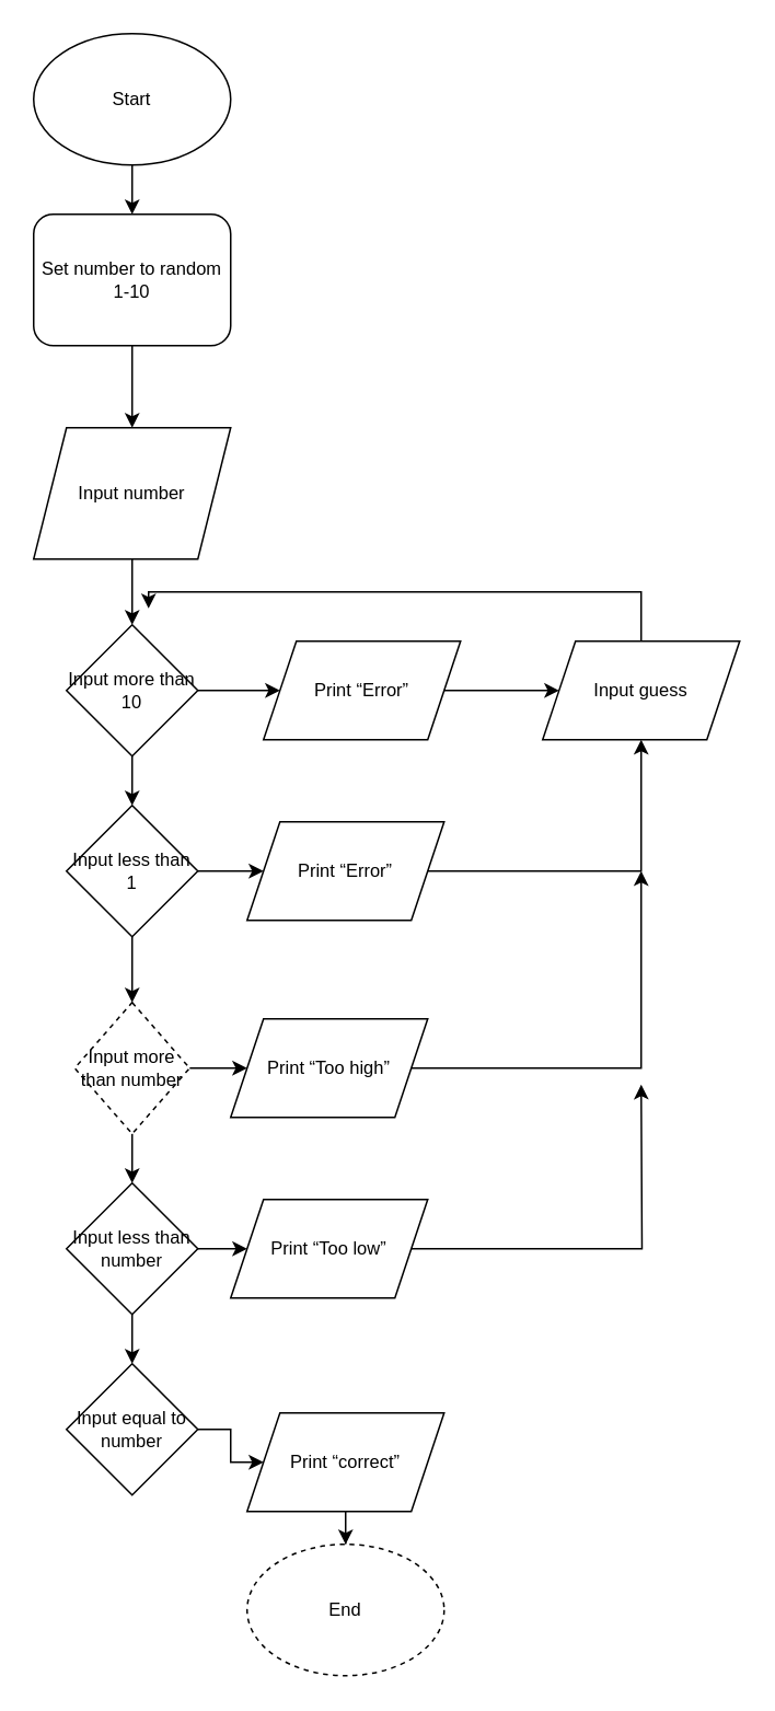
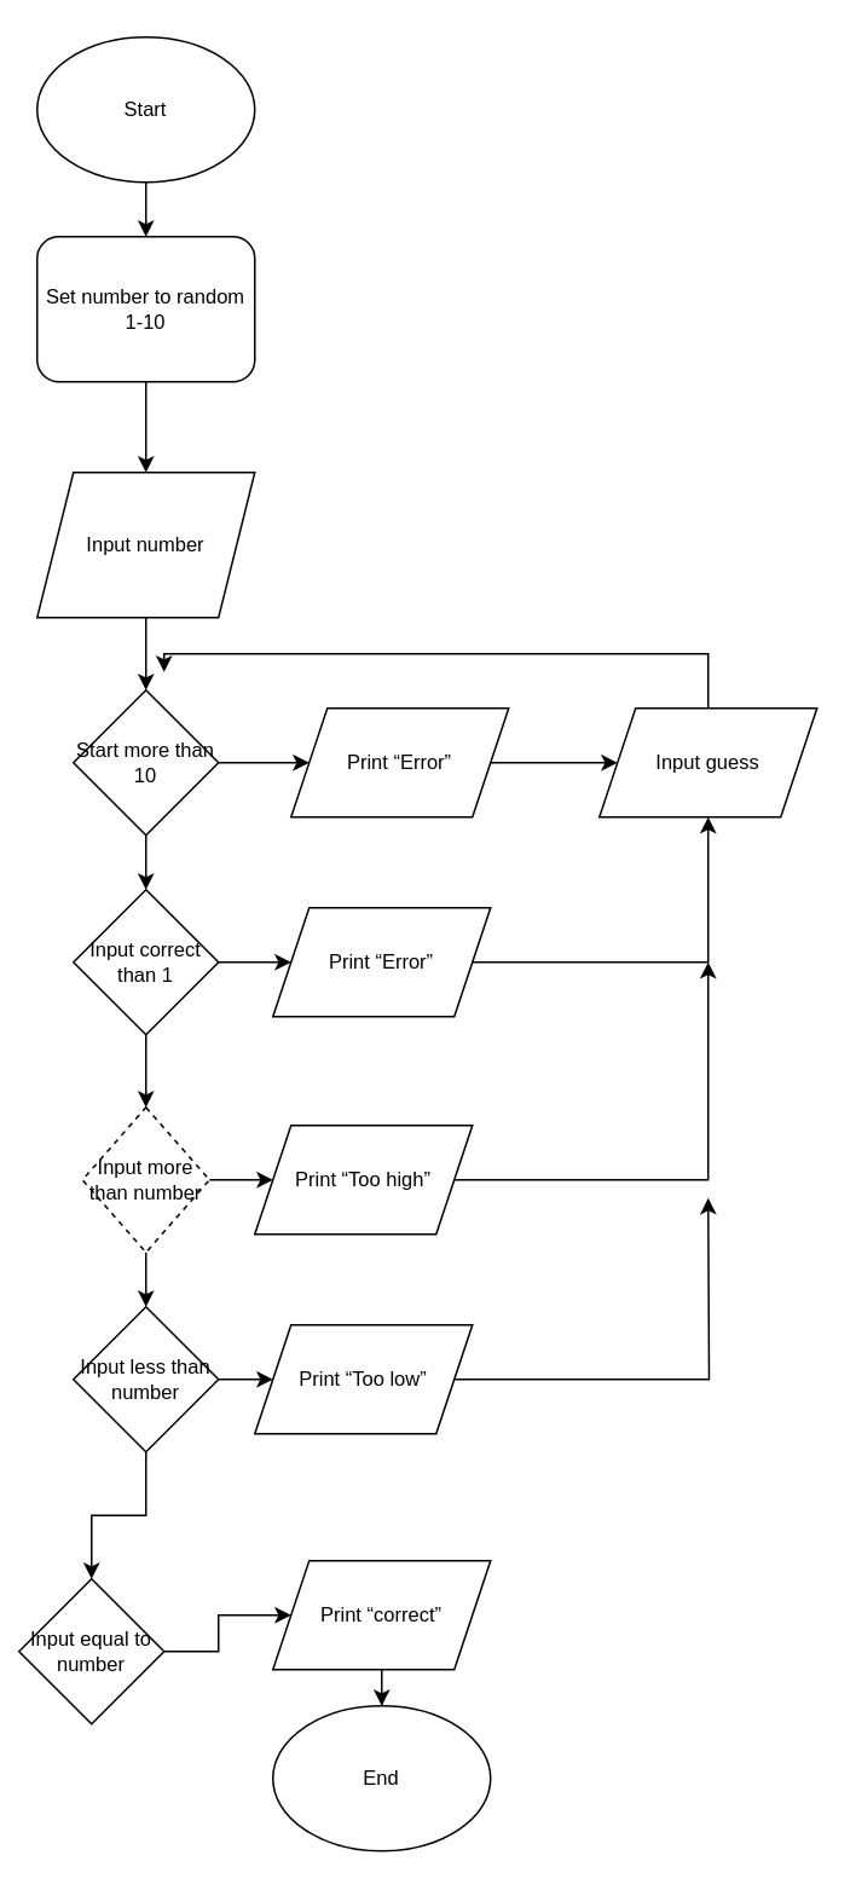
  <mxCell id="0" />
  <mxCell id="1" parent="0" />
  <mxCell id="2" style="edgeStyle=orthogonalEdgeStyle;shape=connector;rounded=0;orthogonalLoop=1;jettySize=auto;html=1;labelBackgroundColor=default;strokeColor=default;fontFamily=Helvetica;fontSize=11;fontColor=default;endArrow=classic;" edge="1" parent="1" source="3" target="5"><mxGeometry relative="1" as="geometry"><mxPoint x="80" y="400" as="targetPoint" /></mxGeometry></mxCell>
  <mxCell id="3" value="Start" style="ellipse;whiteSpace=wrap;html=1;fontFamily=Helvetica;fontSize=11;fontColor=default;" vertex="1" parent="1"><mxGeometry x="20" y="20" width="120" height="80" as="geometry" /></mxCell>
  <mxCell id="4" style="edgeStyle=orthogonalEdgeStyle;shape=connector;rounded=0;orthogonalLoop=1;jettySize=auto;html=1;labelBackgroundColor=default;strokeColor=default;fontFamily=Helvetica;fontSize=11;fontColor=default;endArrow=classic;" edge="1" parent="1" source="5" target="7"><mxGeometry relative="1" as="geometry"><mxPoint x="80" y="520" as="targetPoint" /></mxGeometry></mxCell>
  <mxCell id="5" value="Set number to random 1-10" style="rounded=1;whiteSpace=wrap;html=1;fontFamily=Helvetica;fontSize=11;fontColor=default;" vertex="1" parent="1"><mxGeometry x="20" y="130" width="120" height="80" as="geometry" /></mxCell>
  <mxCell id="6" style="edgeStyle=orthogonalEdgeStyle;shape=connector;rounded=0;orthogonalLoop=1;jettySize=auto;html=1;labelBackgroundColor=default;strokeColor=default;fontFamily=Helvetica;fontSize=11;fontColor=default;endArrow=classic;" edge="1" parent="1" source="7" target="10"><mxGeometry relative="1" as="geometry"><mxPoint x="80" y="640" as="targetPoint" /></mxGeometry></mxCell>
  <mxCell id="7" value="Input number" style="shape=parallelogram;perimeter=parallelogramPerimeter;whiteSpace=wrap;html=1;fixedSize=1;fontFamily=Helvetica;fontSize=11;fontColor=default;" vertex="1" parent="1"><mxGeometry x="20" y="260" width="120" height="80" as="geometry" /></mxCell>
  <mxCell id="8" style="edgeStyle=orthogonalEdgeStyle;shape=connector;rounded=0;orthogonalLoop=1;jettySize=auto;html=1;labelBackgroundColor=default;strokeColor=default;fontFamily=Helvetica;fontSize=11;fontColor=default;endArrow=classic;" edge="1" parent="1" source="10" target="12"><mxGeometry relative="1" as="geometry"><mxPoint x="170" y="680" as="targetPoint" /></mxGeometry></mxCell>
  <mxCell id="9" style="edgeStyle=orthogonalEdgeStyle;shape=connector;rounded=0;orthogonalLoop=1;jettySize=auto;html=1;labelBackgroundColor=default;strokeColor=default;fontFamily=Helvetica;fontSize=11;fontColor=default;endArrow=classic;" edge="1" parent="1" source="10" target="15"><mxGeometry relative="1" as="geometry"><mxPoint x="80" y="760" as="targetPoint" /></mxGeometry></mxCell>
- <mxCell id="10" value="Input more than 10" style="rhombus;whiteSpace=wrap;html=1;fontFamily=Helvetica;fontSize=11;fontColor=default;" vertex="1" parent="1"><mxGeometry x="40" y="380" width="80" height="80" as="geometry" /></mxCell>
+ <mxCell id="10" value="Start more than 10" style="rhombus;whiteSpace=wrap;html=1;fontFamily=Helvetica;fontSize=11;fontColor=default;" vertex="1" parent="1"><mxGeometry x="40" y="380" width="80" height="80" as="geometry" /></mxCell>
  <mxCell id="11" style="edgeStyle=orthogonalEdgeStyle;shape=connector;rounded=0;orthogonalLoop=1;jettySize=auto;html=1;labelBackgroundColor=default;strokeColor=default;fontFamily=Helvetica;fontSize=11;fontColor=default;endArrow=classic;" edge="1" parent="1" source="12" target="19"><mxGeometry relative="1" as="geometry"><mxPoint x="340" y="680" as="targetPoint" /></mxGeometry></mxCell>
  <mxCell id="12" value="Print “Error”" style="shape=parallelogram;perimeter=parallelogramPerimeter;whiteSpace=wrap;html=1;fixedSize=1;fontFamily=Helvetica;fontSize=11;fontColor=default;" vertex="1" parent="1"><mxGeometry x="160" y="390" width="120" height="60" as="geometry" /></mxCell>
  <mxCell id="13" style="edgeStyle=orthogonalEdgeStyle;shape=connector;rounded=0;orthogonalLoop=1;jettySize=auto;html=1;labelBackgroundColor=default;strokeColor=default;fontFamily=Helvetica;fontSize=11;fontColor=default;endArrow=classic;" edge="1" parent="1" source="15" target="17"><mxGeometry relative="1" as="geometry"><mxPoint x="170" y="790" as="targetPoint" /></mxGeometry></mxCell>
  <mxCell id="14" style="edgeStyle=orthogonalEdgeStyle;shape=connector;rounded=0;orthogonalLoop=1;jettySize=auto;html=1;labelBackgroundColor=default;strokeColor=default;fontFamily=Helvetica;fontSize=11;fontColor=default;endArrow=classic;" edge="1" parent="1" source="15" target="22"><mxGeometry relative="1" as="geometry"><mxPoint x="80" y="860" as="targetPoint" /></mxGeometry></mxCell>
- <mxCell id="15" value="Input less than 1" style="rhombus;whiteSpace=wrap;html=1;strokeColor=default;fontFamily=Helvetica;fontSize=11;fontColor=default;fillColor=default;" vertex="1" parent="1"><mxGeometry x="40" y="490" width="80" height="80" as="geometry" /></mxCell>
+ <mxCell id="15" value="Input correct than 1" style="rhombus;whiteSpace=wrap;html=1;strokeColor=default;fontFamily=Helvetica;fontSize=11;fontColor=default;fillColor=default;" vertex="1" parent="1"><mxGeometry x="40" y="490" width="80" height="80" as="geometry" /></mxCell>
  <mxCell id="16" style="edgeStyle=orthogonalEdgeStyle;shape=connector;rounded=0;orthogonalLoop=1;jettySize=auto;html=1;entryX=0.5;entryY=1;entryDx=0;entryDy=0;labelBackgroundColor=default;strokeColor=default;fontFamily=Helvetica;fontSize=11;fontColor=default;endArrow=classic;" edge="1" parent="1" source="17" target="19"><mxGeometry relative="1" as="geometry" /></mxCell>
  <mxCell id="17" value="Print “Error”" style="shape=parallelogram;perimeter=parallelogramPerimeter;whiteSpace=wrap;html=1;fixedSize=1;strokeColor=default;fontFamily=Helvetica;fontSize=11;fontColor=default;fillColor=default;" vertex="1" parent="1"><mxGeometry x="150" y="500" width="120" height="60" as="geometry" /></mxCell>
  <mxCell id="18" style="edgeStyle=orthogonalEdgeStyle;shape=connector;rounded=0;orthogonalLoop=1;jettySize=auto;html=1;labelBackgroundColor=default;strokeColor=default;fontFamily=Helvetica;fontSize=11;fontColor=default;endArrow=classic;" edge="1" parent="1" source="19"><mxGeometry relative="1" as="geometry"><mxPoint x="90" y="370" as="targetPoint" /><Array as="points"><mxPoint x="390" y="360" /><mxPoint x="90" y="360" /></Array></mxGeometry></mxCell>
  <mxCell id="19" value="Input guess" style="shape=parallelogram;perimeter=parallelogramPerimeter;whiteSpace=wrap;html=1;fixedSize=1;strokeColor=default;fontFamily=Helvetica;fontSize=11;fontColor=default;fillColor=default;" vertex="1" parent="1"><mxGeometry x="330" y="390" width="120" height="60" as="geometry" /></mxCell>
  <mxCell id="20" style="edgeStyle=orthogonalEdgeStyle;shape=connector;rounded=0;orthogonalLoop=1;jettySize=auto;html=1;labelBackgroundColor=default;strokeColor=default;fontFamily=Helvetica;fontSize=11;fontColor=default;endArrow=classic;" edge="1" parent="1" source="22" target="24"><mxGeometry relative="1" as="geometry"><mxPoint x="150" y="650" as="targetPoint" /></mxGeometry></mxCell>
  <mxCell id="21" style="edgeStyle=orthogonalEdgeStyle;shape=connector;rounded=0;orthogonalLoop=1;jettySize=auto;html=1;labelBackgroundColor=default;strokeColor=default;fontFamily=Helvetica;fontSize=11;fontColor=default;endArrow=classic;" edge="1" parent="1" source="22" target="27"><mxGeometry relative="1" as="geometry"><mxPoint x="80" y="730" as="targetPoint" /></mxGeometry></mxCell>
  <mxCell id="22" value="Input more than number" style="rhombus;whiteSpace=wrap;html=1;strokeColor=default;fontFamily=Helvetica;fontSize=11;fontColor=default;fillColor=default;dashed=1;" vertex="1" parent="1"><mxGeometry x="45" y="610" width="70" height="80" as="geometry" /></mxCell>
  <mxCell id="23" style="edgeStyle=orthogonalEdgeStyle;shape=connector;rounded=0;orthogonalLoop=1;jettySize=auto;html=1;labelBackgroundColor=default;strokeColor=default;fontFamily=Helvetica;fontSize=11;fontColor=default;endArrow=classic;" edge="1" parent="1" source="24"><mxGeometry relative="1" as="geometry"><mxPoint x="390" y="530" as="targetPoint" /><Array as="points"><mxPoint x="390" y="650" /><mxPoint x="390" y="550" /></Array></mxGeometry></mxCell>
  <mxCell id="24" value="Print “Too high”" style="shape=parallelogram;perimeter=parallelogramPerimeter;whiteSpace=wrap;html=1;fixedSize=1;strokeColor=default;fontFamily=Helvetica;fontSize=11;fontColor=default;fillColor=default;" vertex="1" parent="1"><mxGeometry x="140" y="620" width="120" height="60" as="geometry" /></mxCell>
  <mxCell id="25" style="edgeStyle=orthogonalEdgeStyle;shape=connector;rounded=0;orthogonalLoop=1;jettySize=auto;html=1;labelBackgroundColor=default;strokeColor=default;fontFamily=Helvetica;fontSize=11;fontColor=default;endArrow=classic;" edge="1" parent="1" source="27" target="29"><mxGeometry relative="1" as="geometry"><mxPoint x="160" y="760" as="targetPoint" /></mxGeometry></mxCell>
  <mxCell id="26" style="edgeStyle=orthogonalEdgeStyle;shape=connector;rounded=0;orthogonalLoop=1;jettySize=auto;html=1;labelBackgroundColor=default;strokeColor=default;fontFamily=Helvetica;fontSize=11;fontColor=default;endArrow=classic;" edge="1" parent="1" source="27" target="31"><mxGeometry relative="1" as="geometry"><mxPoint x="80" y="840" as="targetPoint" /></mxGeometry></mxCell>
  <mxCell id="27" value="Input less than number" style="rhombus;whiteSpace=wrap;html=1;strokeColor=default;fontFamily=Helvetica;fontSize=11;fontColor=default;fillColor=default;" vertex="1" parent="1"><mxGeometry x="40" y="720" width="80" height="80" as="geometry" /></mxCell>
  <mxCell id="28" style="edgeStyle=orthogonalEdgeStyle;shape=connector;rounded=0;orthogonalLoop=1;jettySize=auto;html=1;labelBackgroundColor=default;strokeColor=default;fontFamily=Helvetica;fontSize=11;fontColor=default;endArrow=classic;" edge="1" parent="1" source="29"><mxGeometry relative="1" as="geometry"><mxPoint x="390" y="660" as="targetPoint" /></mxGeometry></mxCell>
  <mxCell id="29" value="Print “Too low”" style="shape=parallelogram;perimeter=parallelogramPerimeter;whiteSpace=wrap;html=1;fixedSize=1;strokeColor=default;fontFamily=Helvetica;fontSize=11;fontColor=default;fillColor=default;" vertex="1" parent="1"><mxGeometry x="140" y="730" width="120" height="60" as="geometry" /></mxCell>
  <mxCell id="30" style="edgeStyle=orthogonalEdgeStyle;shape=connector;rounded=0;orthogonalLoop=1;jettySize=auto;html=1;labelBackgroundColor=default;strokeColor=default;fontFamily=Helvetica;fontSize=11;fontColor=default;endArrow=classic;" edge="1" parent="1" source="31" target="33"><mxGeometry relative="1" as="geometry"><mxPoint x="170" y="870" as="targetPoint" /></mxGeometry></mxCell>
- <mxCell id="31" value="Input equal to number" style="rhombus;whiteSpace=wrap;html=1;strokeColor=default;fontFamily=Helvetica;fontSize=11;fontColor=default;fillColor=default;" vertex="1" parent="1"><mxGeometry x="40" y="830" width="80" height="80" as="geometry" /></mxCell>
+ <mxCell id="31" value="Input equal to number" style="rhombus;whiteSpace=wrap;html=1;strokeColor=default;fontFamily=Helvetica;fontSize=11;fontColor=default;fillColor=default;" vertex="1" parent="1"><mxGeometry x="10" y="870" width="80" height="80" as="geometry" /></mxCell>
  <mxCell id="32" style="edgeStyle=orthogonalEdgeStyle;shape=connector;rounded=0;orthogonalLoop=1;jettySize=auto;html=1;labelBackgroundColor=default;strokeColor=default;fontFamily=Helvetica;fontSize=11;fontColor=default;endArrow=classic;" edge="1" parent="1" source="33" target="34"><mxGeometry relative="1" as="geometry"><mxPoint x="210" y="940" as="targetPoint" /></mxGeometry></mxCell>
  <mxCell id="33" value="Print “correct”" style="shape=parallelogram;perimeter=parallelogramPerimeter;whiteSpace=wrap;html=1;fixedSize=1;strokeColor=default;fontFamily=Helvetica;fontSize=11;fontColor=default;fillColor=default;" vertex="1" parent="1"><mxGeometry x="150" y="860" width="120" height="60" as="geometry" /></mxCell>
- <mxCell id="34" value="End" style="ellipse;whiteSpace=wrap;html=1;strokeColor=default;fontFamily=Helvetica;fontSize=11;fontColor=default;fillColor=default;dashed=1;" vertex="1" parent="1"><mxGeometry x="150" y="940" width="120" height="80" as="geometry" /></mxCell>
+ <mxCell id="34" value="End" style="ellipse;whiteSpace=wrap;html=1;strokeColor=default;fontFamily=Helvetica;fontSize=11;fontColor=default;fillColor=default;" vertex="1" parent="1"><mxGeometry x="150" y="940" width="120" height="80" as="geometry" /></mxCell>
